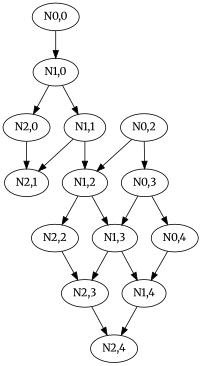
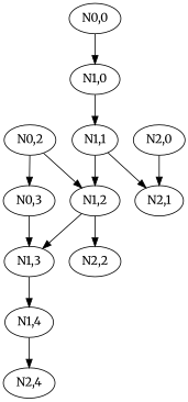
  digraph {
    fontname=Merriweather
    node [fontname=Merriweather]
    edge [fontname=Merriweather]
    "N0,0"
    "N1,0"
    "N1,1"
    "N2,0"
    "N1,2"
    "N2,1"
    "N0,2"
    "N0,3"
    "N1,3"
    "N2,2"
-   "N0,4"
    "N1,4"
-   "N2,3"
    "N2,4"
    "N0,0" -> "N1,0"
    "N1,0" -> "N1,1"
-   "N1,0" -> "N2,0"
    "N1,1" -> "N1,2"
    "N1,1" -> "N2,1"
    "N2,0" -> "N2,1"
    "N1,2" -> "N1,3"
    "N1,2" -> "N2,2"
    "N0,2" -> "N1,2"
    "N0,2" -> "N0,3"
    "N0,3" -> "N1,3"
-   "N0,3" -> "N0,4"
    "N1,3" -> "N1,4"
-   "N1,3" -> "N2,3"
-   "N2,2" -> "N2,3"
-   "N0,4" -> "N1,4"
    "N1,4" -> "N2,4"
-   "N2,3" -> "N2,4"
  }
